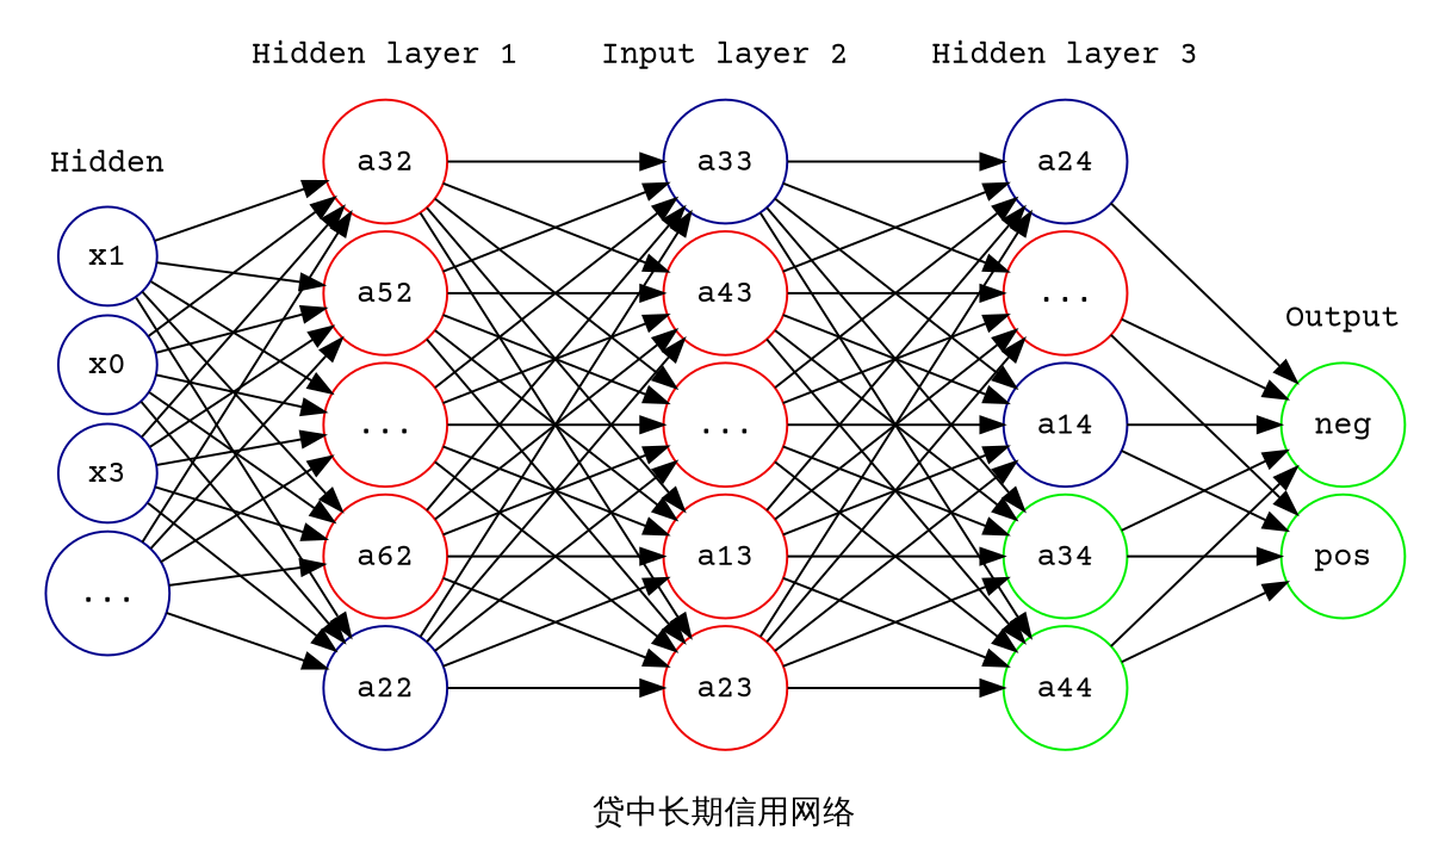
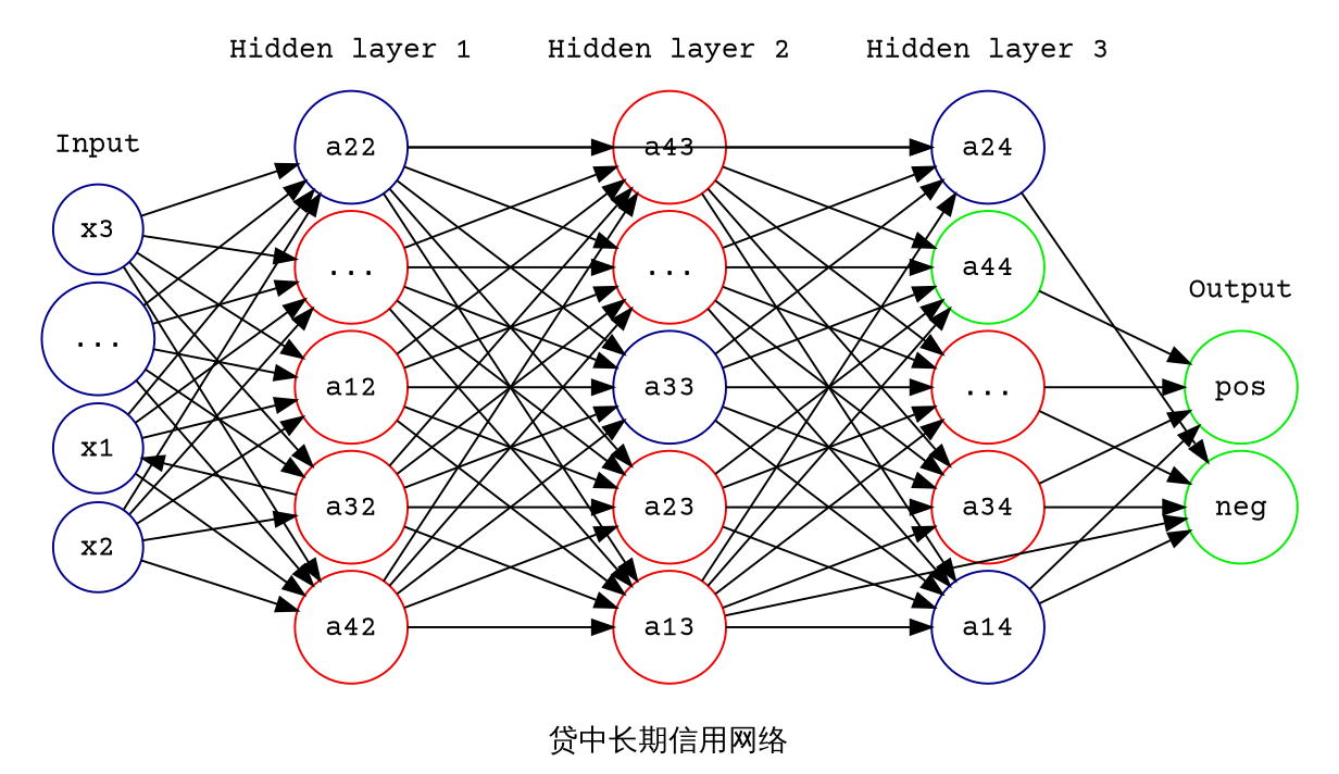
  digraph {
    fontname="Courier Prime"
    label="贷中长期信用网络"
    nodesep=.05
    rankdir=LR
    splines=line
    node [color=red2 fontname="Courier Prime" shape=circle style=solid]
    edge [fontname="Courier Prime"]
    x1 [color=blue4]
-   x2 [color=blue4 label=x0]
+   x2 [color=blue4]
    x3 [color=blue4]
    n4 [color=blue4 label="..."]
-   a12 [label=a62]
+   a12
    a22 [color=blue4]
    a32
-   a42 [label=a52]
+   a42
    n9 [label="..."]
    a13
    a23
    a33 [color=blue4]
    a43
    n14 [label="..."]
    a14 [color=blue4]
    a24 [color=blue4]
-   a34 [color=green2]
+   a34
    a44 [color=green2]
    n19 [label="..."]
    n20 [color=green2 label=pos]
    n21 [color=green2 label=neg]
    subgraph cluster_1 {
      color=white
-     label=Hidden
+     label=Input
      x1
      x2
      x3
      n4
    }
    subgraph cluster_2 {
      color=white
      label="Hidden layer 1"
      a12
      a22
      a32
      a42
      n9
    }
    subgraph cluster_3 {
      color=white
-     label="Input layer 2"
+     label="Hidden layer 2"
      a13
      a23
      a33
      a43
      n14
    }
    subgraph cluster_4 {
      color=white
      label="Hidden layer 3"
      a14
      a24
      a34
      a44
      n19
    }
    subgraph cluster_5 {
      color=white
      label=Output
      n20
      n21
    }
    x1 -> a12
    x1 -> a22
-   x1 -> a32
+   a32 -> x1
    x1 -> a42
    x1 -> n9
    x2 -> a12
    x2 -> a22
    x2 -> a32
    x2 -> a42
    x2 -> n9
    x3 -> a12
    x3 -> a22
    x3 -> a32
    x3 -> a42
    x3 -> n9
    n4 -> a12
    n4 -> a22
    n4 -> a32
    n4 -> a42
    n4 -> n9
    a12 -> a13
    a12 -> a23
    a12 -> a33
    a12 -> a43
    a12 -> n14
    a22 -> a13
    a22 -> a23
    a22 -> a33
    a22 -> a43
    a22 -> n14
    a32 -> a13
    a32 -> a23
    a32 -> a33
    a32 -> a43
    a32 -> n14
    a42 -> a13
    a42 -> a23
    a42 -> a33
    a42 -> a43
    a42 -> n14
    n9 -> a13
    n9 -> a23
    n9 -> a33
    n9 -> a43
    n9 -> n14
    a13 -> a14
    a13 -> a24
    a13 -> a34
    a13 -> a44
    a13 -> n19
    a23 -> a14
-   a23 -> a24
+   a22 -> a24
    a23 -> a34
    a23 -> a44
    a23 -> n19
    a33 -> a14
    a33 -> a24
    a33 -> a34
    a33 -> a44
    a33 -> n19
    a43 -> a14
    a43 -> a24
    a43 -> a34
    a43 -> a44
    a43 -> n19
    n14 -> a14
    n14 -> a24
    n14 -> a34
    n14 -> a44
    n14 -> n19
    a14 -> n20
    a14 -> n21
    a24 -> n21
    a34 -> n20
    a34 -> n21
    a44 -> n20
-   a44 -> n21
+   a13 -> n21
    n19 -> n20
    n19 -> n21
  }
